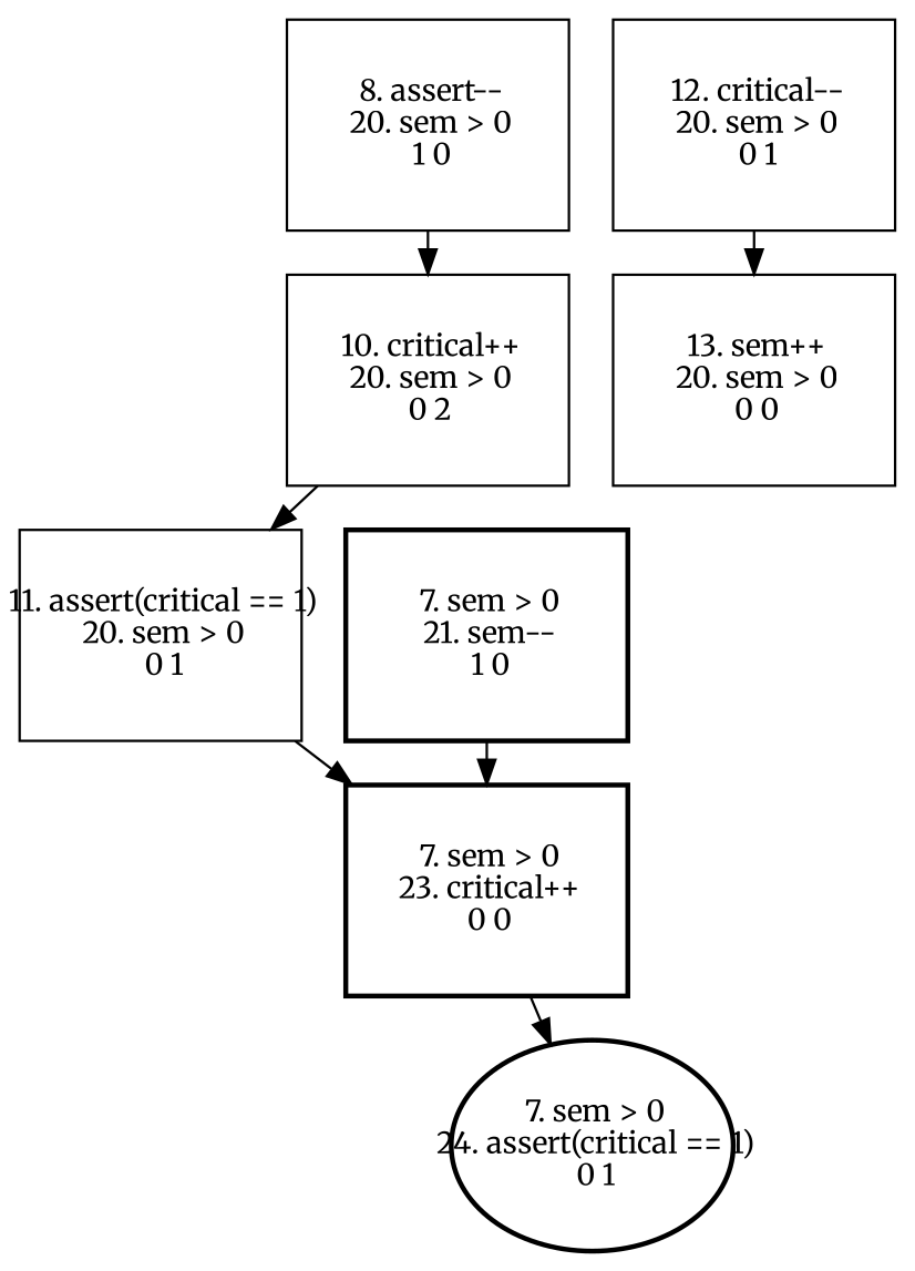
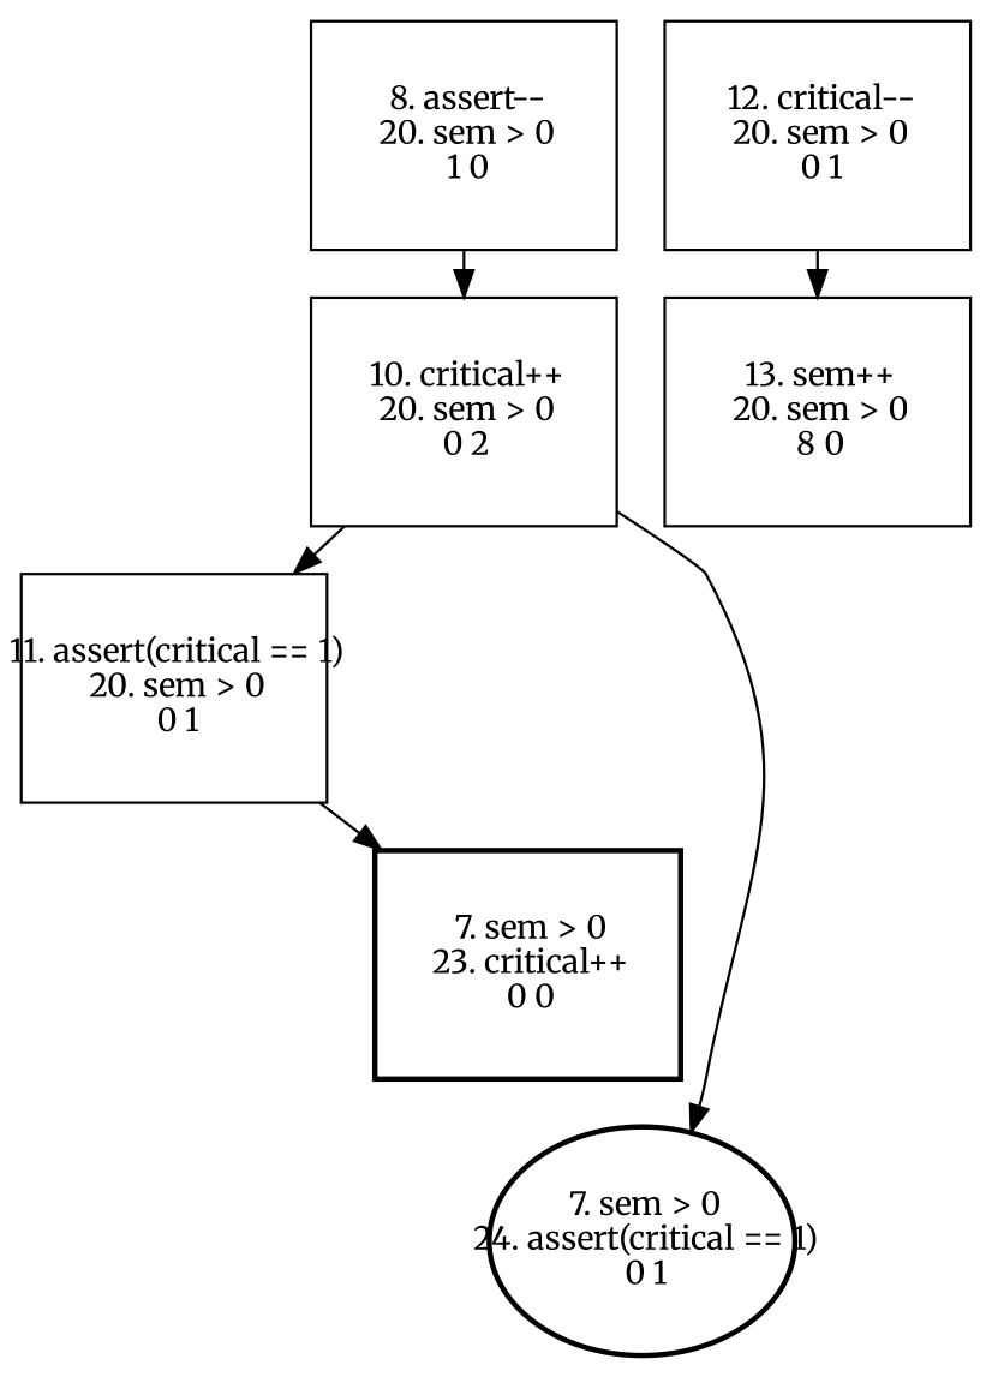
  digraph {
    fontname=Merriweather
    ranksep=.25
    node [fixedsize=true fontname=Merriweather fontsize=12 shape=box]
    edge [fontname=Merriweather]
    n1 [height=1.2 label=" 8. assert--\n 20. sem > 0\n 1 0\n" width=1.6]
    n2 [height=1.2 label=" 10. critical++\n 20. sem > 0\n 0 2\n" width=1.6]
-   n3 [height=1.2 label=" 7. sem > 0\n 21. sem--\n 1 0\n" style=bold width=1.6]
    n4 [height=1.2 label=" 7. sem > 0\n 23. critical++\n 0 0\n" style=bold width=1.6]
    n5 [height=1.2 label=" 11. assert(critical == 1)\n 20. sem > 0\n 0 1\n" width=1.6]
    n6 [height=1.2 label=" 12. critical--\n 20. sem > 0\n 0 1\n" width=1.6]
-   n7 [height=1.2 label=" 13. sem++\n 20. sem > 0\n 0 0\n" width=1.6]
+   n7 [height=1.2 label=" 13. sem++\n 20. sem > 0\n 8 0\n" width=1.6]
    n8 [height=1.2 label=" 7. sem > 0\n 24. assert(critical == 1)\n 0 1\n" shape=ellipse style=bold width=1.6]
    n1 -> n2
    n2 -> n5
-   n3 -> n4
-   n4 -> n8
+   n2 -> n8
    n5 -> n4
    n6 -> n7
  }
